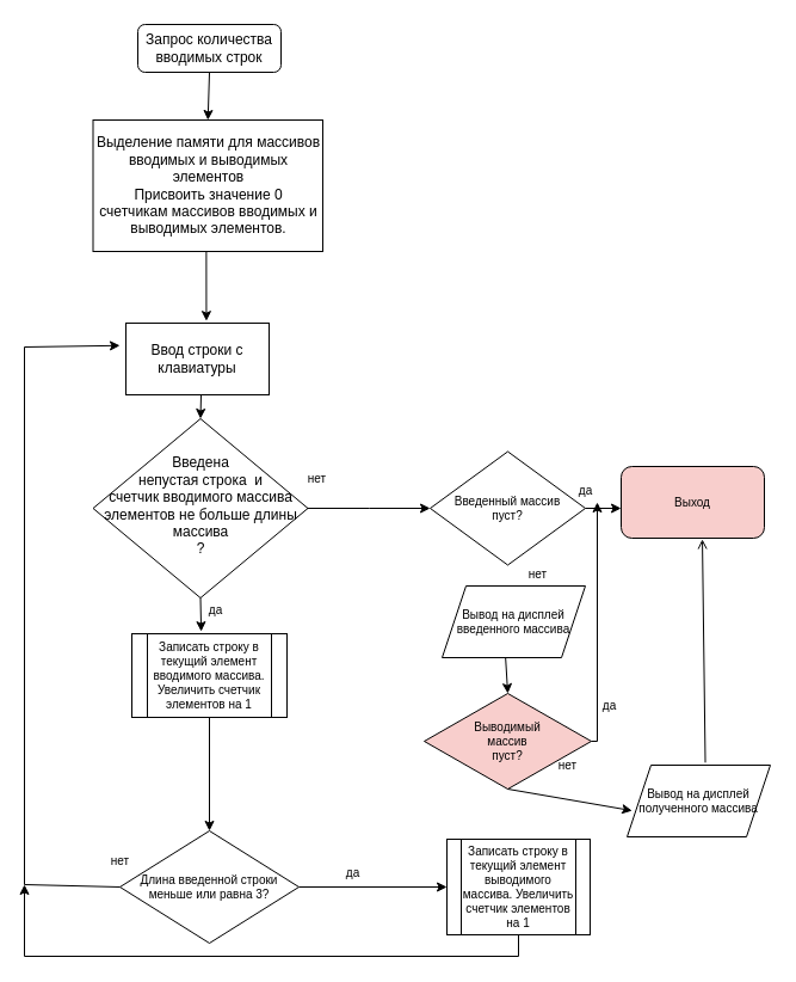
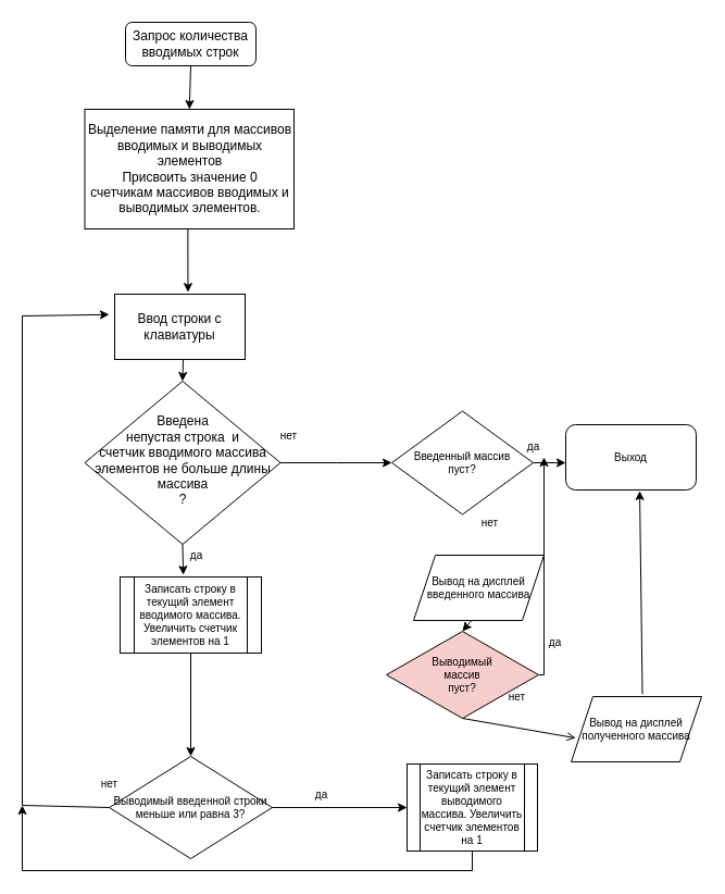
  <mxCell id="0" />
  <mxCell id="1" parent="0" />
  <mxCell id="2" style="edgeStyle=orthogonalEdgeStyle;rounded=0;orthogonalLoop=1;jettySize=auto;html=1;exitX=1;exitY=0.5;exitDx=0;exitDy=0;entryX=0;entryY=0.5;entryDx=0;entryDy=0;fontSize=10;" edge="1" parent="1" source="4"><mxGeometry relative="1" as="geometry"><mxPoint x="360" y="425" as="targetPoint" /></mxGeometry></mxCell>
  <mxCell id="3" style="edgeStyle=orthogonalEdgeStyle;rounded=0;orthogonalLoop=1;jettySize=auto;html=1;exitX=1;exitY=0.5;exitDx=0;exitDy=0;fontSize=10;" edge="1" parent="1" source="4"><mxGeometry relative="1" as="geometry"><mxPoint x="250" y="420.31" as="targetPoint" /></mxGeometry></mxCell>
  <mxCell id="4" value="&lt;font&gt;Введена &lt;br&gt;&lt;font&gt;непустая строка&amp;nbsp; и&lt;/font&gt;&lt;br&gt;&lt;/font&gt; &lt;font&gt;&lt;font&gt;счетчик вводимого массива элементов не больше длины массива&lt;/font&gt;&lt;br&gt;&lt;/font&gt;&lt;font&gt;?&lt;/font&gt;" style="rhombus;whiteSpace=wrap;html=1;shadow=0;fontFamily=Helvetica;fontSize=12;align=center;strokeWidth=1;spacing=6;spacingTop=-4;" parent="1" vertex="1"><mxGeometry x="77.5" y="350" width="180" height="150" as="geometry" /></mxCell>
  <mxCell id="5" value="Запрос количества вводимых строк" style="rounded=1;whiteSpace=wrap;html=1;fontSize=12;glass=0;strokeWidth=1;shadow=0;" parent="1" vertex="1"><mxGeometry x="115" y="20" width="120" height="40" as="geometry" /></mxCell>
  <mxCell id="6" value="&lt;font&gt;Выделение памяти для массивов вводимых и выводимых элементов&lt;/font&gt;&lt;br&gt;&lt;font&gt;Присвоить значение 0 счетчикам&amp;nbsp;&lt;/font&gt;&lt;font&gt;массивов вводимых и выводимых элементов.&lt;/font&gt;" style="rounded=0;whiteSpace=wrap;html=1;" parent="1" vertex="1"><mxGeometry x="77.5" width="192.5" height="110" as="geometry" y="100" /></mxCell>
  <mxCell id="7" value="Ввод строки с клавиатуры" style="rounded=0;whiteSpace=wrap;html=1;" parent="1" vertex="1"><mxGeometry x="105" y="270" width="120" height="60" as="geometry" /></mxCell>
  <mxCell id="8" value="нет" style="text;html=1;align=center;verticalAlign=middle;resizable=0;points=[];autosize=1;strokeColor=none;fillColor=none;fontSize=10;" vertex="1" parent="1"><mxGeometry x="250" y="390" width="30" height="20" as="geometry" /></mxCell>
  <mxCell id="9" value="Записать строку в текущий элемент вводимого массива. Увеличить счетчик элементов на 1" style="shape=process;whiteSpace=wrap;html=1;backgroundOutline=1;fontSize=10;" vertex="1" parent="1"><mxGeometry x="110" y="530" width="130" height="70" as="geometry" /></mxCell>
  <mxCell id="10" value="" style="edgeStyle=orthogonalEdgeStyle;rounded=0;orthogonalLoop=1;jettySize=auto;html=1;fontSize=10;entryX=0;entryY=0.5;entryDx=0;entryDy=0;" edge="1" parent="1" source="11" target="14"><mxGeometry relative="1" as="geometry"><mxPoint x="370" y="697" as="targetPoint" /></mxGeometry></mxCell>
- <mxCell id="11" value="Длина введенной строки меньше или равна 3?" style="rhombus;whiteSpace=wrap;html=1;fontSize=10;" vertex="1" parent="1"><mxGeometry x="100" y="695" width="150" height="94" as="geometry" /></mxCell>
+ <mxCell id="11" value="Выводимый введенной строки меньше или равна 3?" style="rhombus;whiteSpace=wrap;html=1;fontSize=10;" vertex="1" parent="1"><mxGeometry x="100" y="695" width="150" height="94" as="geometry" /></mxCell>
  <mxCell id="12" style="edgeStyle=orthogonalEdgeStyle;rounded=0;orthogonalLoop=1;jettySize=auto;html=1;exitX=0.5;exitY=1;exitDx=0;exitDy=0;fontSize=10;" edge="1" parent="1" source="4" target="4"><mxGeometry relative="1" as="geometry" /></mxCell>
  <mxCell id="13" style="edgeStyle=orthogonalEdgeStyle;rounded=0;orthogonalLoop=1;jettySize=auto;html=1;exitX=0;exitY=0.5;exitDx=0;exitDy=0;fontSize=10;entryX=0;entryY=0.498;entryDx=0;entryDy=0;entryPerimeter=0;" edge="1" parent="1" source="14" target="14"><mxGeometry relative="1" as="geometry"><mxPoint x="370" y="696.862" as="targetPoint" /></mxGeometry></mxCell>
  <mxCell id="14" value="Записать строку в текущий элемент выводимого массива. Увеличить счетчик элементов на 1" style="shape=process;whiteSpace=wrap;html=1;backgroundOutline=1;fontSize=10;" vertex="1" parent="1"><mxGeometry x="374" y="702" width="120" height="80" as="geometry" /></mxCell>
  <mxCell id="15" value="" style="endArrow=classic;html=1;rounded=0;fontSize=10;exitX=0.5;exitY=1;exitDx=0;exitDy=0;entryX=0.5;entryY=0;entryDx=0;entryDy=0;" edge="1" parent="1" source="9" target="11"><mxGeometry width="50" height="50" relative="1" as="geometry"><mxPoint x="220" y="660" as="sourcePoint" /><mxPoint x="270" y="610" as="targetPoint" /></mxGeometry></mxCell>
  <mxCell id="16" value="да" style="text;html=1;align=center;verticalAlign=middle;resizable=0;points=[];autosize=1;strokeColor=none;fillColor=none;fontSize=10;" vertex="1" parent="1"><mxGeometry x="280" y="720" width="30" height="20" as="geometry" /></mxCell>
  <mxCell id="17" value="" style="endArrow=classic;html=1;rounded=0;fontSize=10;exitX=0.5;exitY=1;exitDx=0;exitDy=0;entryX=0.447;entryY=-0.027;entryDx=0;entryDy=0;entryPerimeter=0;" edge="1" parent="1" source="4" target="9"><mxGeometry width="50" height="50" relative="1" as="geometry"><mxPoint x="230" y="440" as="sourcePoint" /><mxPoint x="280" y="390" as="targetPoint" /></mxGeometry></mxCell>
  <mxCell id="18" value="да" style="text;html=1;align=center;verticalAlign=middle;resizable=0;points=[];autosize=1;strokeColor=none;fillColor=none;fontSize=10;" vertex="1" parent="1"><mxGeometry x="165" y="500" width="30" height="20" as="geometry" /></mxCell>
  <mxCell id="19" value="нет" style="text;html=1;align=center;verticalAlign=middle;resizable=0;points=[];autosize=1;strokeColor=none;fillColor=none;fontSize=10;" vertex="1" parent="1"><mxGeometry x="85" y="710" width="30" height="20" as="geometry" /></mxCell>
  <mxCell id="20" value="Введенный &lt;font&gt;массив &lt;br&gt;&lt;font&gt;пуст?&lt;/font&gt;&lt;/font&gt;" style="rhombus;whiteSpace=wrap;html=1;fontSize=10;" vertex="1" parent="1"><mxGeometry x="360" y="377.5" width="130" height="95" as="geometry" /></mxCell>
  <mxCell id="21" value="" style="endArrow=classic;html=1;rounded=0;fontSize=10;exitX=1;exitY=0.5;exitDx=0;exitDy=0;entryX=0;entryY=0.5;entryDx=0;entryDy=0;" edge="1" parent="1" source="20"><mxGeometry width="50" height="50" relative="1" as="geometry"><mxPoint x="230" y="570" as="sourcePoint" /><mxPoint x="520" y="425" as="targetPoint" /></mxGeometry></mxCell>
  <mxCell id="22" value="да" style="text;html=1;align=center;verticalAlign=middle;resizable=0;points=[];autosize=1;strokeColor=none;fillColor=none;fontSize=10;" vertex="1" parent="1"><mxGeometry x="475" y="400" width="30" height="20" as="geometry" /></mxCell>
- <mxCell id="23" value="Выход" style="rounded=1;whiteSpace=wrap;html=1;fontSize=10;fillColor=#f8cecc;" vertex="1" parent="1"><mxGeometry x="520" y="390" width="120" height="60" as="geometry" /></mxCell>
- <mxCell id="24" value="Вывод на дисплей введенного массива" style="shape=parallelogram;perimeter=parallelogramPerimeter;whiteSpace=wrap;html=1;fixedSize=1;fontSize=10;" vertex="1" parent="1"><mxGeometry x="370" y="490" width="120" height="60" as="geometry" /></mxCell>
+ <mxCell id="23" value="Выход" style="rounded=1;whiteSpace=wrap;html=1;fontSize=10;" vertex="1" parent="1"><mxGeometry x="520" y="390" width="120" height="60" as="geometry" /></mxCell>
+ <mxCell id="24" value="Вывод на дисплей введенного массива" style="shape=parallelogram;perimeter=parallelogramPerimeter;whiteSpace=wrap;html=1;fixedSize=1;fontSize=10;" vertex="1" parent="1"><mxGeometry x="380" y="510" width="120" height="60" as="geometry" /></mxCell>
  <mxCell id="25" value="Выводимый &lt;br&gt;&lt;font&gt;массив &lt;br&gt;&lt;/font&gt;&lt;font&gt;пуст?&lt;/font&gt;" style="rhombus;whiteSpace=wrap;html=1;fontSize=10;fillColor=#f8cecc;" vertex="1" parent="1"><mxGeometry x="355" y="580" width="140" height="80" as="geometry" /></mxCell>
  <mxCell id="26" value="" style="endArrow=classic;html=1;rounded=0;fontSize=10;exitX=0;exitY=0.5;exitDx=0;exitDy=0;" edge="1" parent="1" source="11"><mxGeometry width="50" height="50" relative="1" as="geometry"><mxPoint x="230" y="620" as="sourcePoint" /><mxPoint x="100" y="288.774" as="targetPoint" /><Array as="points"><mxPoint x="20" y="740" /><mxPoint x="20" y="290" /></Array></mxGeometry></mxCell>
  <mxCell id="27" value="" style="endArrow=classic;html=1;rounded=0;fontSize=10;exitX=1;exitY=0.5;exitDx=0;exitDy=0;" edge="1" parent="1" source="25"><mxGeometry width="50" height="50" relative="1" as="geometry"><mxPoint x="230" y="610" as="sourcePoint" /><mxPoint x="500" y="420" as="targetPoint" /><Array as="points"><mxPoint x="500" y="620" /></Array></mxGeometry></mxCell>
  <mxCell id="28" value="да" style="text;html=1;align=center;verticalAlign=middle;resizable=0;points=[];autosize=1;strokeColor=none;fillColor=none;fontSize=10;" vertex="1" parent="1"><mxGeometry x="495" y="580" width="30" height="20" as="geometry" /></mxCell>
  <mxCell id="29" value="Вывод на дисплей полученного массива" style="shape=parallelogram;perimeter=parallelogramPerimeter;whiteSpace=wrap;html=1;fixedSize=1;fontSize=10;size=20.0;" vertex="1" parent="1"><mxGeometry x="525" y="640" width="120" height="60" as="geometry" /></mxCell>
- <mxCell id="30" value="" style="endArrow=classic;html=1;rounded=0;fontSize=10;exitX=0.5;exitY=1;exitDx=0;exitDy=0;entryX=0.035;entryY=0.635;entryDx=0;entryDy=0;entryPerimeter=0;" edge="1" parent="1" source="25" target="29"><mxGeometry width="50" height="50" relative="1" as="geometry"><mxPoint x="230" y="610" as="sourcePoint" /><mxPoint x="280" y="560" as="targetPoint" /></mxGeometry></mxCell>
+ <mxCell id="30" value="" style="endArrow=open;html=1;rounded=0;fontSize=10;exitX=0.5;exitY=1;exitDx=0;exitDy=0;entryX=0.035;entryY=0.635;entryDx=0;entryDy=0;entryPerimeter=0;" edge="1" parent="1" source="25" target="29"><mxGeometry width="50" height="50" relative="1" as="geometry"><mxPoint x="230" y="610" as="sourcePoint" /><mxPoint x="280" y="560" as="targetPoint" /></mxGeometry></mxCell>
  <mxCell id="31" value="нет" style="text;html=1;align=center;verticalAlign=middle;resizable=0;points=[];autosize=1;strokeColor=none;fillColor=none;fontSize=10;" vertex="1" parent="1"><mxGeometry x="460" y="630" width="30" height="20" as="geometry" /></mxCell>
- <mxCell id="32" value="" style="endArrow=open;html=1;rounded=0;fontSize=10;exitX=0.546;exitY=-0.036;exitDx=0;exitDy=0;exitPerimeter=0;entryX=0.567;entryY=1.015;entryDx=0;entryDy=0;entryPerimeter=0;" edge="1" parent="1" source="29" target="23"><mxGeometry width="50" height="50" relative="1" as="geometry"><mxPoint x="230" y="610" as="sourcePoint" /><mxPoint x="280" y="560" as="targetPoint" /></mxGeometry></mxCell>
+ <mxCell id="32" value="" style="endArrow=classic;html=1;rounded=0;fontSize=10;exitX=0.546;exitY=-0.036;exitDx=0;exitDy=0;exitPerimeter=0;entryX=0.567;entryY=1.015;entryDx=0;entryDy=0;entryPerimeter=0;" edge="1" parent="1" source="29" target="23"><mxGeometry width="50" height="50" relative="1" as="geometry"><mxPoint x="230" y="610" as="sourcePoint" /><mxPoint x="280" y="560" as="targetPoint" /></mxGeometry></mxCell>
  <mxCell id="33" value="" style="endArrow=classic;html=1;rounded=0;fontSize=10;exitX=0.5;exitY=1;exitDx=0;exitDy=0;entryX=0.5;entryY=0;entryDx=0;entryDy=0;" edge="1" parent="1" source="5" target="6"><mxGeometry width="50" height="50" relative="1" as="geometry"><mxPoint x="230" y="260" as="sourcePoint" /><mxPoint x="175" y="90" as="targetPoint" /></mxGeometry></mxCell>
  <mxCell id="34" value="" style="endArrow=classic;html=1;rounded=0;fontSize=10;exitX=0.493;exitY=1;exitDx=0;exitDy=0;exitPerimeter=0;entryX=0.562;entryY=-0.03;entryDx=0;entryDy=0;entryPerimeter=0;" edge="1" parent="1" source="6" target="7"><mxGeometry width="50" height="50" relative="1" as="geometry"><mxPoint x="230" y="260" as="sourcePoint" /><mxPoint x="280" y="210" as="targetPoint" /></mxGeometry></mxCell>
  <mxCell id="35" value="" style="endArrow=classic;html=1;rounded=0;fontSize=10;entryX=0.5;entryY=0;entryDx=0;entryDy=0;" edge="1" parent="1" target="4"><mxGeometry width="50" height="50" relative="1" as="geometry"><mxPoint x="168" y="330" as="sourcePoint" /><mxPoint x="280" y="350" as="targetPoint" /></mxGeometry></mxCell>
  <mxCell id="36" value="" style="endArrow=classic;html=1;rounded=0;fontSize=10;entryX=0.5;entryY=0;entryDx=0;entryDy=0;exitX=0.443;exitY=1.003;exitDx=0;exitDy=0;exitPerimeter=0;" edge="1" parent="1" source="24" target="25"><mxGeometry width="50" height="50" relative="1" as="geometry"><mxPoint x="430" y="550" as="sourcePoint" /><mxPoint x="280" y="420" as="targetPoint" /></mxGeometry></mxCell>
  <mxCell id="37" value="нет" style="text;html=1;align=center;verticalAlign=middle;resizable=0;points=[];autosize=1;strokeColor=none;fillColor=none;fontSize=10;" vertex="1" parent="1"><mxGeometry x="435" y="470" width="30" height="20" as="geometry" /></mxCell>
  <mxCell id="38" value="" style="endArrow=classic;html=1;rounded=0;fontSize=10;exitX=0.5;exitY=1;exitDx=0;exitDy=0;" edge="1" parent="1" source="14"><mxGeometry width="50" height="50" relative="1" as="geometry"><mxPoint x="230" y="740" as="sourcePoint" /><mxPoint x="20" y="740" as="targetPoint" /><Array as="points"><mxPoint x="434" y="800" /><mxPoint x="20" y="800" /></Array></mxGeometry></mxCell>
